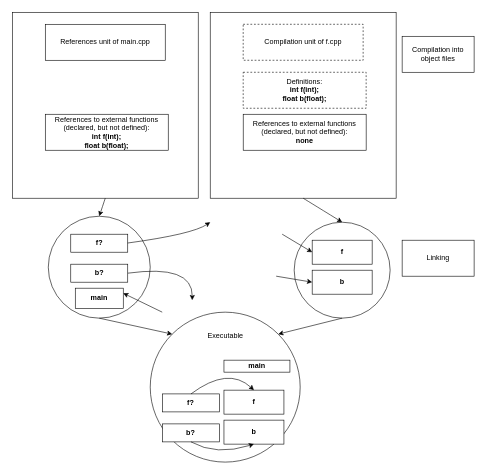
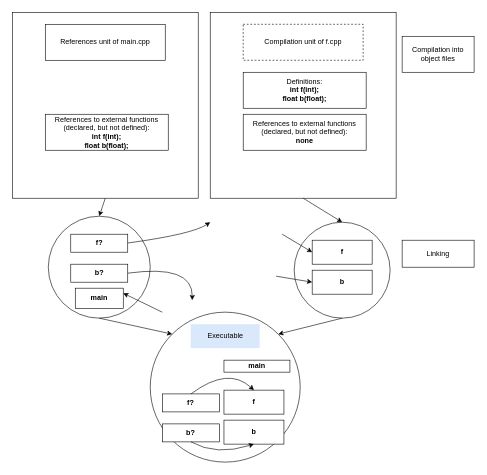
  <mxCell id="0" />
  <mxCell id="1" parent="0" />
  <mxCell id="2" value="" style="group" vertex="1" connectable="0" parent="1"><mxGeometry x="20" y="20" width="310" height="310" as="geometry" /></mxCell>
  <mxCell id="3" value="" style="whiteSpace=wrap;html=1;aspect=fixed;movable=1;resizable=1;rotatable=1;deletable=1;editable=1;locked=0;connectable=1;" vertex="1" parent="2"><mxGeometry width="310" height="310" as="geometry" /></mxCell>
  <mxCell id="4" value="References unit of main.cpp" style="rounded=0;whiteSpace=wrap;html=1;movable=1;resizable=1;rotatable=1;deletable=1;editable=1;locked=0;connectable=1;" vertex="1" parent="2"><mxGeometry x="55" y="20" width="200" height="60" as="geometry" /></mxCell>
  <mxCell id="5" value="References to external functions (declared, but not defined):&lt;br&gt;&lt;b&gt;int f(int);&lt;br&gt;float b(float);&lt;/b&gt;" style="rounded=0;whiteSpace=wrap;html=1;" vertex="1" parent="2"><mxGeometry x="55" y="170" width="205" height="60" as="geometry" /></mxCell>
  <mxCell id="6" value="" style="group" vertex="1" connectable="0" parent="1"><mxGeometry x="350" y="20" width="310" height="310" as="geometry" /></mxCell>
  <mxCell id="7" value="" style="whiteSpace=wrap;html=1;aspect=fixed;movable=1;resizable=1;rotatable=1;deletable=1;editable=1;locked=0;connectable=1;" vertex="1" parent="6"><mxGeometry width="310" height="310" as="geometry" /></mxCell>
  <mxCell id="8" value="Compilation unit of f.cpp" style="rounded=0;whiteSpace=wrap;html=1;movable=1;resizable=1;rotatable=1;deletable=1;editable=1;locked=0;connectable=1;dashed=1;" vertex="1" parent="6"><mxGeometry x="55" y="20" width="200" height="60" as="geometry" /></mxCell>
- <mxCell id="9" value="Definitions:&lt;br&gt;&lt;b&gt;int f(int);&lt;br&gt;float b(float);&lt;/b&gt;" style="rounded=0;whiteSpace=wrap;html=1;dashed=1;" vertex="1" parent="6"><mxGeometry x="55" y="100" width="205" height="60" as="geometry" /></mxCell>
+ <mxCell id="9" value="Definitions:&lt;br&gt;&lt;b&gt;int f(int);&lt;br&gt;float b(float);&lt;/b&gt;" style="rounded=0;whiteSpace=wrap;html=1;" vertex="1" parent="6"><mxGeometry x="55" y="100" width="205" height="60" as="geometry" /></mxCell>
  <mxCell id="10" value="References to external functions (declared, but not defined):&lt;br&gt;&lt;b&gt;none&lt;/b&gt;" style="rounded=0;whiteSpace=wrap;html=1;" vertex="1" parent="6"><mxGeometry x="55" y="170" width="205" height="60" as="geometry" /></mxCell>
  <mxCell id="11" value="" style="group" vertex="1" connectable="0" parent="1"><mxGeometry x="80" y="353.7" width="263.35" height="176.3" as="geometry" /></mxCell>
  <mxCell id="12" value="" style="ellipse;whiteSpace=wrap;html=1;aspect=fixed;" vertex="1" parent="11"><mxGeometry y="6.3" width="170" height="170" as="geometry" /></mxCell>
  <mxCell id="13" value="" style="curved=1;endArrow=classic;html=1;rounded=0;exitX=1;exitY=0.5;exitDx=0;exitDy=0;" edge="1" parent="11" source="15"><mxGeometry width="50" height="50" relative="1" as="geometry"><mxPoint x="110.0" y="188.89" as="sourcePoint" /><mxPoint x="240" y="146.3" as="targetPoint" /><Array as="points"><mxPoint x="240.85" y="86.3" /></Array></mxGeometry></mxCell>
  <mxCell id="14" value="&lt;b&gt;f?&lt;/b&gt;" style="rounded=0;whiteSpace=wrap;html=1;" vertex="1" parent="11"><mxGeometry x="37.5" y="36.3" width="95" height="30" as="geometry" /></mxCell>
  <mxCell id="15" value="&lt;b&gt;b?&lt;/b&gt;" style="rounded=0;whiteSpace=wrap;html=1;" vertex="1" parent="11"><mxGeometry x="37.5" y="86.3" width="95" height="30" as="geometry" /></mxCell>
  <mxCell id="16" value="" style="curved=1;endArrow=classic;html=1;rounded=0;exitX=1;exitY=0.5;exitDx=0;exitDy=0;" edge="1" parent="11"><mxGeometry width="50" height="50" relative="1" as="geometry"><mxPoint x="132.5" y="51" as="sourcePoint" /><mxPoint x="270" y="16.3" as="targetPoint" /><Array as="points"><mxPoint x="240.35" y="36.3" /></Array></mxGeometry></mxCell>
  <mxCell id="17" value="&lt;b&gt;main&lt;/b&gt;" style="rounded=0;whiteSpace=wrap;html=1;" vertex="1" parent="11"><mxGeometry x="45" y="126.3" width="80" height="33.7" as="geometry" /></mxCell>
  <mxCell id="18" value="" style="endArrow=classic;html=1;rounded=0;entryX=1;entryY=0.25;entryDx=0;entryDy=0;" edge="1" parent="11" target="17"><mxGeometry width="50" height="50" relative="1" as="geometry"><mxPoint x="190" y="166.3" as="sourcePoint" /><mxPoint x="190" y="156.3" as="targetPoint" /></mxGeometry></mxCell>
  <mxCell id="19" value="" style="ellipse;whiteSpace=wrap;html=1;aspect=fixed;" vertex="1" parent="1"><mxGeometry x="490" y="370" width="160" height="160" as="geometry" /></mxCell>
  <mxCell id="20" value="&lt;b&gt;f&lt;/b&gt;" style="rounded=0;whiteSpace=wrap;html=1;" vertex="1" parent="1"><mxGeometry x="520" y="400" width="100" height="40" as="geometry" /></mxCell>
  <mxCell id="21" value="&lt;b&gt;b&lt;/b&gt;" style="rounded=0;whiteSpace=wrap;html=1;" vertex="1" parent="1"><mxGeometry x="520" y="450" width="100" height="40" as="geometry" /></mxCell>
  <mxCell id="22" value="" style="curved=1;endArrow=classic;html=1;rounded=0;exitX=0.5;exitY=1;exitDx=0;exitDy=0;entryX=0.5;entryY=0;entryDx=0;entryDy=0;" edge="1" parent="1" source="3" target="12"><mxGeometry width="50" height="50" relative="1" as="geometry"><mxPoint x="380" y="410" as="sourcePoint" /><mxPoint x="430" y="360" as="targetPoint" /><Array as="points" /></mxGeometry></mxCell>
  <mxCell id="23" value="" style="curved=1;endArrow=classic;html=1;rounded=0;exitX=0.5;exitY=1;exitDx=0;exitDy=0;entryX=0.5;entryY=0;entryDx=0;entryDy=0;" edge="1" parent="1" source="7" target="19"><mxGeometry width="50" height="50" relative="1" as="geometry"><mxPoint x="185" y="340" as="sourcePoint" /><mxPoint x="175" y="370" as="targetPoint" /><Array as="points" /></mxGeometry></mxCell>
  <mxCell id="24" value="Compilation into object files" style="rounded=0;whiteSpace=wrap;html=1;" vertex="1" parent="1"><mxGeometry x="670" y="60" width="120" height="60" as="geometry" /></mxCell>
- <mxCell id="25" value="Linking" style="rounded=0;whiteSpace=wrap;html=1;" vertex="1" parent="1"><mxGeometry x="670" y="400" width="120" height="60" as="geometry" /></mxCell>
+ <mxCell id="25" value="Linking" style="rounded=0;whiteSpace=wrap;html=1;" vertex="1" parent="1"><mxGeometry x="670" y="400" width="120" height="45" as="geometry" /></mxCell>
  <mxCell id="26" value="" style="endArrow=classic;html=1;rounded=0;entryX=0;entryY=0.5;entryDx=0;entryDy=0;" edge="1" parent="1" target="20"><mxGeometry width="50" height="50" relative="1" as="geometry"><mxPoint x="470" y="390" as="sourcePoint" /><mxPoint x="490" y="400" as="targetPoint" /></mxGeometry></mxCell>
  <mxCell id="27" value="" style="endArrow=classic;html=1;rounded=0;entryX=0;entryY=0.5;entryDx=0;entryDy=0;" edge="1" parent="1" target="21"><mxGeometry width="50" height="50" relative="1" as="geometry"><mxPoint x="460" y="460" as="sourcePoint" /><mxPoint x="530" y="430" as="targetPoint" /></mxGeometry></mxCell>
  <mxCell id="28" value="" style="endArrow=classic;html=1;rounded=0;exitX=0.5;exitY=1;exitDx=0;exitDy=0;entryX=0;entryY=0;entryDx=0;entryDy=0;" edge="1" parent="1" source="12" target="30"><mxGeometry width="50" height="50" relative="1" as="geometry"><mxPoint x="440" y="560" as="sourcePoint" /><mxPoint x="240" y="630" as="targetPoint" /></mxGeometry></mxCell>
  <mxCell id="29" value="" style="endArrow=classic;html=1;rounded=0;exitX=0.5;exitY=1;exitDx=0;exitDy=0;entryX=1;entryY=0;entryDx=0;entryDy=0;" edge="1" parent="1" source="19" target="30"><mxGeometry width="50" height="50" relative="1" as="geometry"><mxPoint x="175" y="540" as="sourcePoint" /><mxPoint x="450" y="630" as="targetPoint" /></mxGeometry></mxCell>
  <mxCell id="30" value="" style="ellipse;whiteSpace=wrap;html=1;aspect=fixed;" vertex="1" parent="1"><mxGeometry x="250" y="520" width="250" height="250" as="geometry" /></mxCell>
  <mxCell id="31" value="" style="group" vertex="1" connectable="0" parent="1"><mxGeometry x="240" y="560" width="263.35" height="176.3" as="geometry" /></mxCell>
  <mxCell id="32" value="&lt;b&gt;f?&lt;/b&gt;" style="rounded=0;whiteSpace=wrap;html=1;" vertex="1" parent="31"><mxGeometry x="30.42" y="96.3" width="95" height="30" as="geometry" /></mxCell>
  <mxCell id="33" value="&lt;b&gt;b?&lt;/b&gt;" style="rounded=0;whiteSpace=wrap;html=1;" vertex="1" parent="31"><mxGeometry x="30.42" y="146.3" width="95" height="30" as="geometry" /></mxCell>
  <mxCell id="34" value="&lt;b&gt;f&lt;/b&gt;" style="rounded=0;whiteSpace=wrap;html=1;" vertex="1" parent="1"><mxGeometry x="372.92" y="650" width="100" height="40" as="geometry" /></mxCell>
  <mxCell id="35" value="&lt;b&gt;b&lt;/b&gt;" style="rounded=0;whiteSpace=wrap;html=1;" vertex="1" parent="1"><mxGeometry x="372.92" y="700" width="100" height="40" as="geometry" /></mxCell>
  <mxCell id="36" value="" style="curved=1;endArrow=classic;html=1;rounded=0;exitX=0.5;exitY=0;exitDx=0;exitDy=0;entryX=0.5;entryY=0;entryDx=0;entryDy=0;" edge="1" parent="1" source="32" target="34"><mxGeometry width="50" height="50" relative="1" as="geometry"><mxPoint x="440" y="560" as="sourcePoint" /><mxPoint x="490" y="510" as="targetPoint" /><Array as="points"><mxPoint x="380" y="610" /></Array></mxGeometry></mxCell>
  <mxCell id="37" value="" style="curved=1;endArrow=classic;html=1;rounded=0;exitX=0.5;exitY=1;exitDx=0;exitDy=0;entryX=0.5;entryY=1;entryDx=0;entryDy=0;" edge="1" parent="1" source="33" target="35"><mxGeometry width="50" height="50" relative="1" as="geometry"><mxPoint x="335" y="606" as="sourcePoint" /><mxPoint x="440" y="600" as="targetPoint" /><Array as="points"><mxPoint x="360" y="760" /></Array></mxGeometry></mxCell>
  <mxCell id="38" value="&lt;b&gt;main&lt;/b&gt;" style="rounded=0;whiteSpace=wrap;html=1;" vertex="1" parent="1"><mxGeometry x="372.92" y="600" width="110" height="20" as="geometry" /></mxCell>
- <mxCell id="39" value="Executable" style="rounded=0;whiteSpace=wrap;html=1;strokeColor=none;" vertex="1" parent="1"><mxGeometry x="317.5" y="540" width="115" height="40" as="geometry" /></mxCell>
+ <mxCell id="39" value="Executable" style="rounded=0;whiteSpace=wrap;html=1;strokeColor=none;fillColor=#dae8fc;" vertex="1" parent="1"><mxGeometry x="317.5" y="540" width="115" height="40" as="geometry" /></mxCell>
